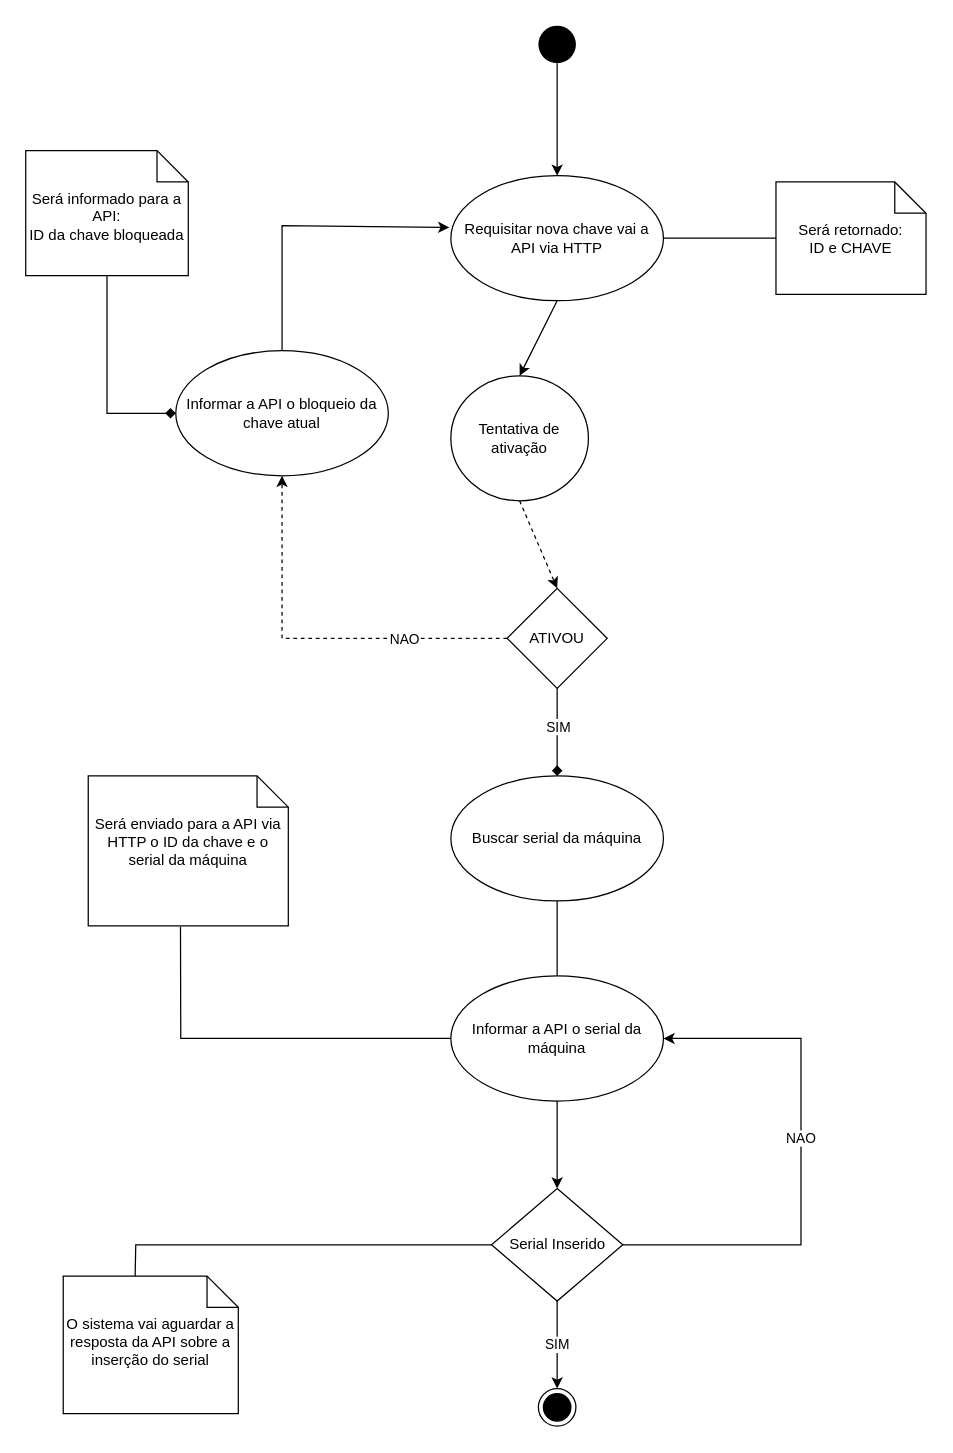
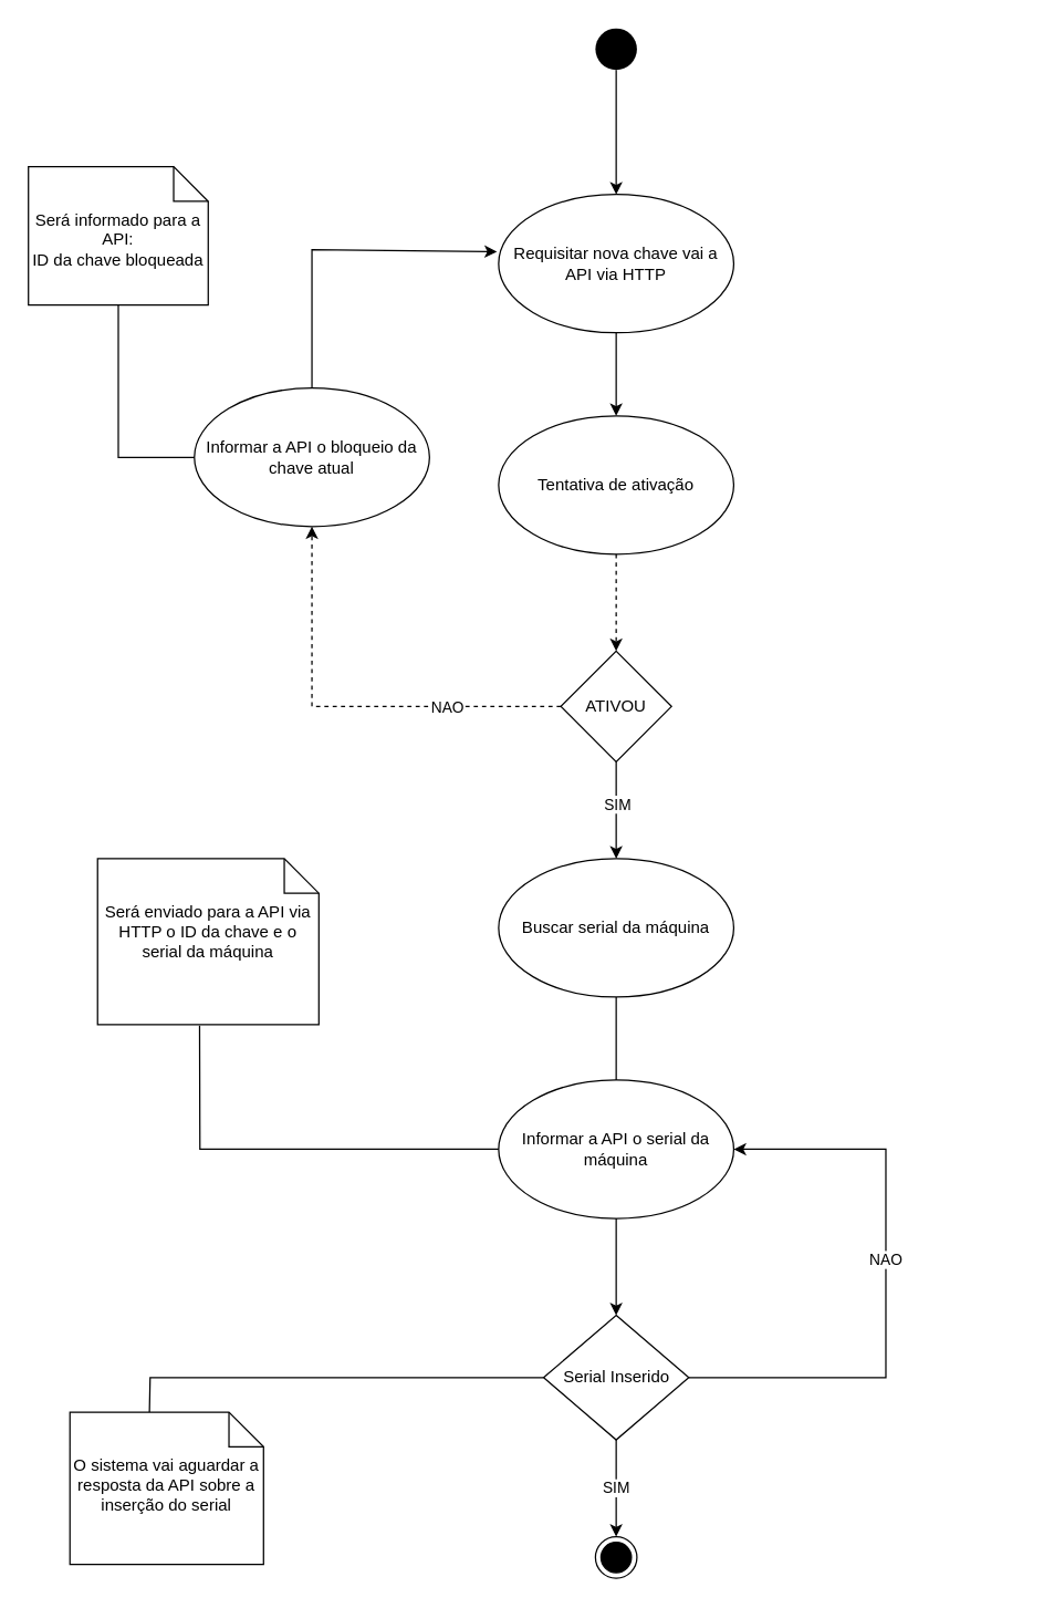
  <mxCell id="0" />
  <mxCell id="1" parent="0" />
  <mxCell id="2" value="Requisitar nova chave vai a API via HTTP" style="ellipse;whiteSpace=wrap;html=1;" vertex="1" parent="1"><mxGeometry x="360" y="140" width="170" height="100" as="geometry" /></mxCell>
- <mxCell id="3" value="Será retornado:&lt;br&gt;ID e CHAVE" style="shape=note2;boundedLbl=1;whiteSpace=wrap;html=1;size=25;verticalAlign=top;align=center;" vertex="1" parent="1"><mxGeometry x="620" y="145" width="120" height="90" as="geometry" /></mxCell>
- <mxCell id="4" value="" style="endArrow=none;html=1;rounded=0;entryX=0;entryY=0.5;entryDx=0;entryDy=0;entryPerimeter=0;exitX=1;exitY=0.5;exitDx=0;exitDy=0;" edge="1" parent="1" source="2" target="3"><mxGeometry width="50" height="50" relative="1" as="geometry"><mxPoint x="430" y="280" as="sourcePoint" /><mxPoint x="480" y="230" as="targetPoint" /></mxGeometry></mxCell>
- <mxCell id="5" value="Tentativa de ativação" style="ellipse;whiteSpace=wrap;html=1;" vertex="1" parent="1"><mxGeometry x="360" y="300" width="110" height="100" as="geometry" /></mxCell>
+ <mxCell id="5" value="Tentativa de ativação" style="ellipse;whiteSpace=wrap;html=1;" vertex="1" parent="1"><mxGeometry x="360" y="300" width="170" height="100" as="geometry" /></mxCell>
  <mxCell id="6" value="ATIVOU" style="rhombus;whiteSpace=wrap;html=1;" vertex="1" parent="1"><mxGeometry x="405" y="470" width="80" height="80" as="geometry" /></mxCell>
  <mxCell id="7" value="" style="endArrow=classic;html=1;rounded=0;exitX=0.5;exitY=1;exitDx=0;exitDy=0;entryX=0.5;entryY=0;entryDx=0;entryDy=0;" edge="1" parent="1" source="2" target="5"><mxGeometry width="50" height="50" relative="1" as="geometry"><mxPoint x="430" y="390" as="sourcePoint" /><mxPoint x="480" y="340" as="targetPoint" /></mxGeometry></mxCell>
  <mxCell id="8" value="" style="endArrow=classic;html=1;rounded=0;exitX=0.5;exitY=1;exitDx=0;exitDy=0;entryX=0.5;entryY=0;entryDx=0;entryDy=0;dashed=1;" edge="1" parent="1" source="5" target="6"><mxGeometry width="50" height="50" relative="1" as="geometry"><mxPoint x="430" y="390" as="sourcePoint" /><mxPoint x="480" y="340" as="targetPoint" /></mxGeometry></mxCell>
  <mxCell id="9" value="" style="ellipse;fillColor=#000000;strokeColor=none;" vertex="1" parent="1"><mxGeometry x="430" y="20" width="30" height="30" as="geometry" /></mxCell>
  <mxCell id="10" value="" style="endArrow=classic;html=1;rounded=0;exitX=0.5;exitY=1;exitDx=0;exitDy=0;entryX=0.5;entryY=0;entryDx=0;entryDy=0;" edge="1" parent="1" source="9" target="2"><mxGeometry width="50" height="50" relative="1" as="geometry"><mxPoint x="430" y="190" as="sourcePoint" /><mxPoint x="480" y="140" as="targetPoint" /></mxGeometry></mxCell>
  <mxCell id="11" value="Informar a API o bloqueio da chave atual" style="ellipse;whiteSpace=wrap;html=1;" vertex="1" parent="1"><mxGeometry x="140" y="280" width="170" height="100" as="geometry" /></mxCell>
  <mxCell id="12" value="" style="endArrow=classic;html=1;rounded=0;exitX=0;exitY=0.5;exitDx=0;exitDy=0;entryX=0.5;entryY=1;entryDx=0;entryDy=0;dashed=1;" edge="1" parent="1" source="6" target="11"><mxGeometry width="50" height="50" relative="1" as="geometry"><mxPoint x="350" y="420" as="sourcePoint" /><mxPoint x="400" y="370" as="targetPoint" /><Array as="points"><mxPoint x="225" y="510" /></Array></mxGeometry></mxCell>
  <mxCell id="13" value="NAO" style="edgeLabel;html=1;align=center;verticalAlign=middle;resizable=0;points=[];" vertex="1" connectable="0" parent="12"><mxGeometry x="-0.462" relative="1" as="geometry"><mxPoint as="offset" /></mxGeometry></mxCell>
  <mxCell id="14" value="Será informado para a API:&lt;br&gt;ID da chave bloqueada" style="shape=note2;boundedLbl=1;whiteSpace=wrap;html=1;size=25;verticalAlign=top;align=center;" vertex="1" parent="1"><mxGeometry x="20" y="120" width="130" height="100" as="geometry" /></mxCell>
- <mxCell id="15" value="" style="endArrow=diamond;html=1;rounded=0;exitX=0.5;exitY=1;exitDx=0;exitDy=0;exitPerimeter=0;entryX=0;entryY=0.5;entryDx=0;entryDy=0;" edge="1" parent="1" source="14" target="11"><mxGeometry width="50" height="50" relative="1" as="geometry"><mxPoint x="140" y="420" as="sourcePoint" /><mxPoint x="190" y="370" as="targetPoint" /><Array as="points"><mxPoint x="85" y="330" /></Array></mxGeometry></mxCell>
+ <mxCell id="15" value="" style="endArrow=none;html=1;rounded=0;exitX=0.5;exitY=1;exitDx=0;exitDy=0;exitPerimeter=0;entryX=0;entryY=0.5;entryDx=0;entryDy=0;" edge="1" parent="1" source="14" target="11"><mxGeometry width="50" height="50" relative="1" as="geometry"><mxPoint x="140" y="420" as="sourcePoint" /><mxPoint x="190" y="370" as="targetPoint" /><Array as="points"><mxPoint x="85" y="330" /></Array></mxGeometry></mxCell>
  <mxCell id="16" value="" style="endArrow=classic;html=1;rounded=0;exitX=0.5;exitY=0;exitDx=0;exitDy=0;entryX=-0.007;entryY=0.414;entryDx=0;entryDy=0;entryPerimeter=0;" edge="1" parent="1" source="11" target="2"><mxGeometry width="50" height="50" relative="1" as="geometry"><mxPoint x="372" y="360" as="sourcePoint" /><mxPoint x="422" y="310" as="targetPoint" /><Array as="points"><mxPoint x="225" y="180" /></Array></mxGeometry></mxCell>
  <mxCell id="17" value="Buscar serial da máquina" style="ellipse;whiteSpace=wrap;html=1;" vertex="1" parent="1"><mxGeometry x="360" y="620" width="170" height="100" as="geometry" /></mxCell>
  <mxCell id="18" value="Informar a API o serial da máquina" style="ellipse;whiteSpace=wrap;html=1;" vertex="1" parent="1"><mxGeometry x="360" y="780" width="170" height="100" as="geometry" /></mxCell>
  <mxCell id="19" value="Será enviado para a API via HTTP o ID da chave e o serial da máquina" style="shape=note2;boundedLbl=1;whiteSpace=wrap;html=1;size=25;verticalAlign=top;align=center;" vertex="1" parent="1"><mxGeometry x="70" y="620" width="160" height="120" as="geometry" /></mxCell>
  <mxCell id="20" value="" style="endArrow=none;html=1;rounded=0;exitX=0;exitY=0.5;exitDx=0;exitDy=0;entryX=0.461;entryY=1.006;entryDx=0;entryDy=0;entryPerimeter=0;" edge="1" parent="1" source="18" target="19"><mxGeometry width="50" height="50" relative="1" as="geometry"><mxPoint x="410" y="800" as="sourcePoint" /><mxPoint x="460" y="750" as="targetPoint" /><Array as="points"><mxPoint x="144" y="830" /></Array></mxGeometry></mxCell>
- <mxCell id="21" value="" style="endArrow=diamond;html=1;rounded=0;exitX=0.5;exitY=1;exitDx=0;exitDy=0;entryX=0.5;entryY=0;entryDx=0;entryDy=0;" edge="1" parent="1" source="6" target="17"><mxGeometry width="50" height="50" relative="1" as="geometry"><mxPoint x="410" y="690" as="sourcePoint" /><mxPoint x="460" y="640" as="targetPoint" /></mxGeometry></mxCell>
+ <mxCell id="21" value="" style="endArrow=classic;html=1;rounded=0;exitX=0.5;exitY=1;exitDx=0;exitDy=0;entryX=0.5;entryY=0;entryDx=0;entryDy=0;" edge="1" parent="1" source="6" target="17"><mxGeometry width="50" height="50" relative="1" as="geometry"><mxPoint x="410" y="690" as="sourcePoint" /><mxPoint x="460" y="640" as="targetPoint" /></mxGeometry></mxCell>
  <mxCell id="22" value="SIM" style="edgeLabel;html=1;align=center;verticalAlign=middle;resizable=0;points=[];" vertex="1" connectable="0" parent="21"><mxGeometry x="-0.343" y="-1" relative="1" as="geometry"><mxPoint x="1" y="7" as="offset" /></mxGeometry></mxCell>
  <mxCell id="23" value="" style="endArrow=none;html=1;rounded=0;exitX=0.5;exitY=1;exitDx=0;exitDy=0;entryX=0.5;entryY=0;entryDx=0;entryDy=0;" edge="1" parent="1" source="17" target="18"><mxGeometry width="50" height="50" relative="1" as="geometry"><mxPoint x="350" y="740" as="sourcePoint" /><mxPoint x="400" y="690" as="targetPoint" /></mxGeometry></mxCell>
  <mxCell id="24" value="Serial Inserido" style="rhombus;whiteSpace=wrap;html=1;" vertex="1" parent="1"><mxGeometry x="392.5" y="950" width="105" height="90" as="geometry" /></mxCell>
  <mxCell id="25" value="" style="ellipse;html=1;shape=endState;fillColor=strokeColor;" vertex="1" parent="1"><mxGeometry x="430" y="1110" width="30" height="30" as="geometry" /></mxCell>
  <mxCell id="26" value="" style="endArrow=classic;html=1;rounded=0;exitX=0.5;exitY=1;exitDx=0;exitDy=0;entryX=0.5;entryY=0;entryDx=0;entryDy=0;" edge="1" parent="1" source="18" target="24"><mxGeometry width="50" height="50" relative="1" as="geometry"><mxPoint x="350" y="960" as="sourcePoint" /><mxPoint x="400" y="910" as="targetPoint" /></mxGeometry></mxCell>
  <mxCell id="27" value="SIM" style="endArrow=classic;html=1;rounded=0;exitX=0.5;exitY=1;exitDx=0;exitDy=0;entryX=0.5;entryY=0;entryDx=0;entryDy=0;" edge="1" parent="1" source="24" target="25"><mxGeometry width="50" height="50" relative="1" as="geometry"><mxPoint x="350" y="960" as="sourcePoint" /><mxPoint x="400" y="910" as="targetPoint" /></mxGeometry></mxCell>
  <mxCell id="28" value="NAO" style="endArrow=classic;html=1;rounded=0;entryX=1;entryY=0.5;entryDx=0;entryDy=0;exitX=1;exitY=0.5;exitDx=0;exitDy=0;" edge="1" parent="1" source="24" target="18"><mxGeometry x="0.09" width="50" height="50" relative="1" as="geometry"><mxPoint x="350" y="960" as="sourcePoint" /><mxPoint x="400" y="910" as="targetPoint" /><Array as="points"><mxPoint x="640" y="995" /><mxPoint x="640" y="910" /><mxPoint x="640" y="830" /></Array><mxPoint as="offset" /></mxGeometry></mxCell>
  <mxCell id="29" value="O sistema vai aguardar a resposta da API sobre a inserção do serial" style="shape=note2;boundedLbl=1;whiteSpace=wrap;html=1;size=25;verticalAlign=top;align=center;" vertex="1" parent="1"><mxGeometry x="50" y="1020" width="140" height="110" as="geometry" /></mxCell>
  <mxCell id="30" value="" style="endArrow=none;html=1;rounded=0;exitX=0;exitY=0;exitDx=57.5;exitDy=0;exitPerimeter=0;entryX=0;entryY=0.5;entryDx=0;entryDy=0;" edge="1" parent="1" source="29" target="24"><mxGeometry width="50" height="50" relative="1" as="geometry"><mxPoint x="320" y="930" as="sourcePoint" /><mxPoint x="370" y="880" as="targetPoint" /><Array as="points"><mxPoint x="108" y="995" /></Array></mxGeometry></mxCell>
